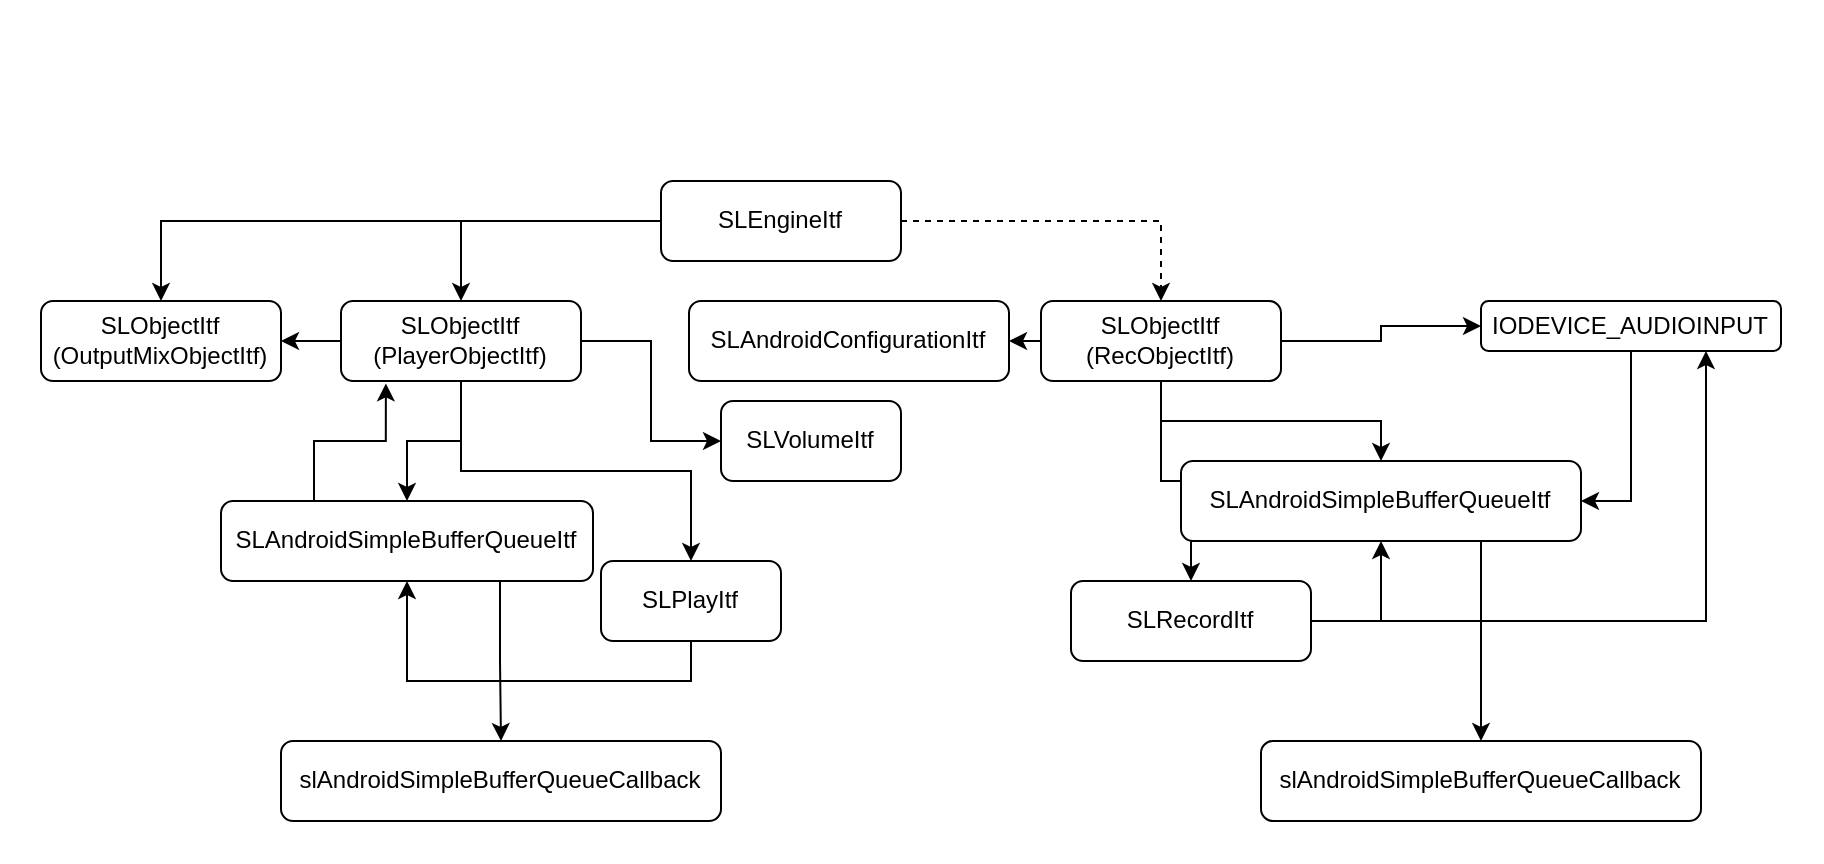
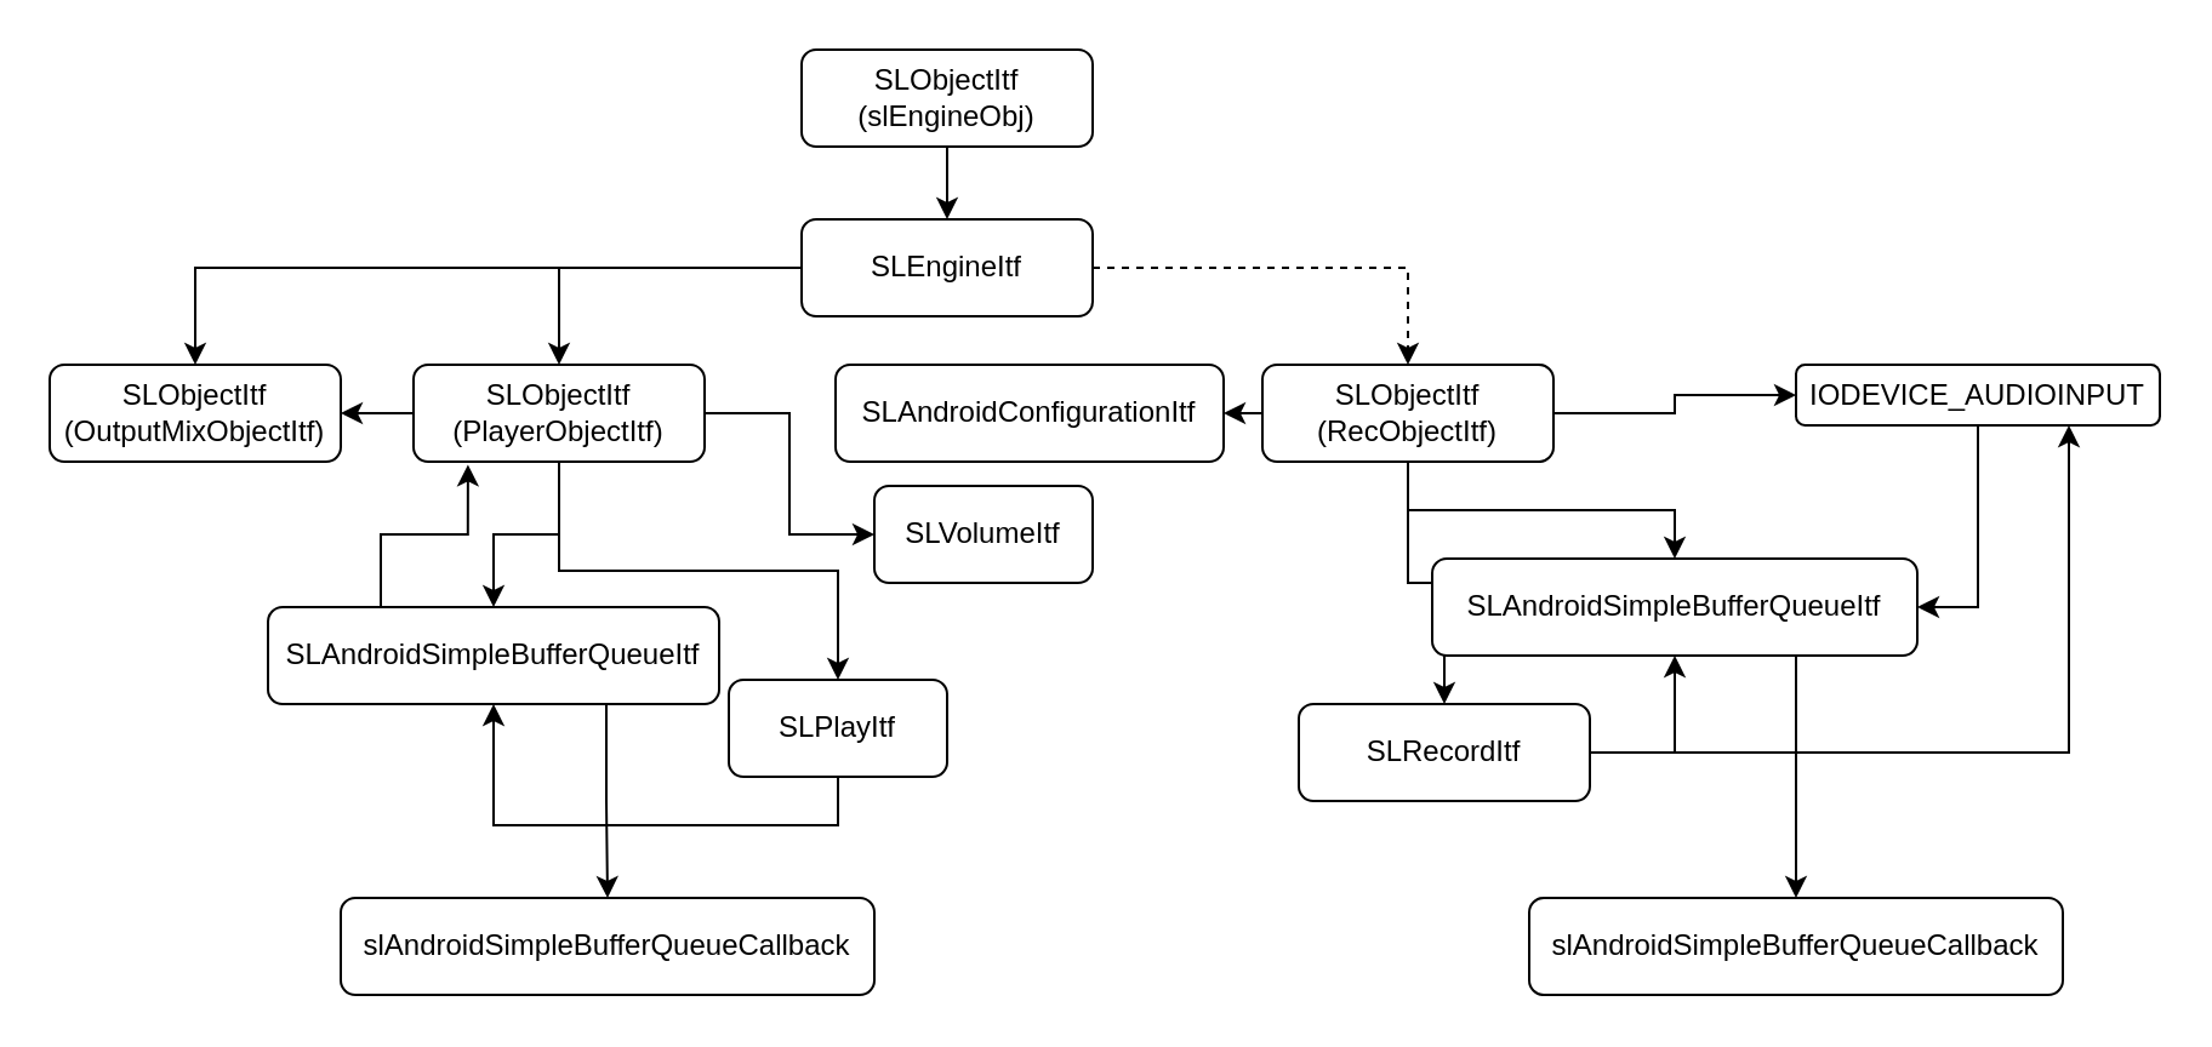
  <mxCell id="0" />
  <mxCell id="1" parent="0" />
+ <mxCell id="2" style="edgeStyle=orthogonalEdgeStyle;rounded=0;orthogonalLoop=1;jettySize=auto;html=1;exitX=0.5;exitY=1;exitDx=0;exitDy=0;entryX=0.5;entryY=0;entryDx=0;entryDy=0;" edge="1" parent="1" source="3" target="7"><mxGeometry relative="1" as="geometry" /></mxCell>
+ <mxCell id="3" value="SLObjectItf (slEngineObj)" style="rounded=1;whiteSpace=wrap;html=1;" vertex="1" parent="1"><mxGeometry x="330" y="20" width="120" height="40" as="geometry" /></mxCell>
  <mxCell id="4" style="edgeStyle=orthogonalEdgeStyle;rounded=0;orthogonalLoop=1;jettySize=auto;html=1;exitX=0;exitY=0.5;exitDx=0;exitDy=0;entryX=0.5;entryY=0;entryDx=0;entryDy=0;" edge="1" parent="1" source="7" target="8"><mxGeometry relative="1" as="geometry" /></mxCell>
  <mxCell id="5" style="edgeStyle=orthogonalEdgeStyle;rounded=0;orthogonalLoop=1;jettySize=auto;html=1;exitX=0;exitY=0.5;exitDx=0;exitDy=0;" edge="1" parent="1" source="7" target="13"><mxGeometry relative="1" as="geometry" /></mxCell>
  <mxCell id="6" style="edgeStyle=orthogonalEdgeStyle;rounded=0;orthogonalLoop=1;jettySize=auto;html=1;exitX=1;exitY=0.5;exitDx=0;exitDy=0;entryX=0.5;entryY=0;entryDx=0;entryDy=0;dashed=1;" edge="1" parent="1" source="7" target="24"><mxGeometry relative="1" as="geometry" /></mxCell>
  <mxCell id="7" value="SLEngineItf" style="rounded=1;whiteSpace=wrap;html=1;" vertex="1" parent="1"><mxGeometry x="330" y="90" width="120" height="40" as="geometry" /></mxCell>
  <mxCell id="8" value="SLObjectItf (OutputMixObjectItf)" style="rounded=1;whiteSpace=wrap;html=1;" vertex="1" parent="1"><mxGeometry x="20" y="150" width="120" height="40" as="geometry" /></mxCell>
  <mxCell id="9" style="edgeStyle=orthogonalEdgeStyle;rounded=0;orthogonalLoop=1;jettySize=auto;html=1;exitX=0.5;exitY=1;exitDx=0;exitDy=0;entryX=0.5;entryY=0;entryDx=0;entryDy=0;" edge="1" parent="1" source="13" target="15"><mxGeometry relative="1" as="geometry" /></mxCell>
  <mxCell id="10" style="edgeStyle=orthogonalEdgeStyle;rounded=0;orthogonalLoop=1;jettySize=auto;html=1;exitX=0.5;exitY=1;exitDx=0;exitDy=0;entryX=0.5;entryY=0;entryDx=0;entryDy=0;" edge="1" parent="1" source="13" target="18"><mxGeometry relative="1" as="geometry" /></mxCell>
  <mxCell id="11" style="edgeStyle=orthogonalEdgeStyle;rounded=0;orthogonalLoop=1;jettySize=auto;html=1;exitX=0;exitY=0.5;exitDx=0;exitDy=0;entryX=1;entryY=0.5;entryDx=0;entryDy=0;" edge="1" parent="1" source="13" target="8"><mxGeometry relative="1" as="geometry" /></mxCell>
  <mxCell id="12" style="edgeStyle=orthogonalEdgeStyle;rounded=0;orthogonalLoop=1;jettySize=auto;html=1;exitX=1;exitY=0.5;exitDx=0;exitDy=0;entryX=0;entryY=0.5;entryDx=0;entryDy=0;" edge="1" parent="1" source="13" target="34"><mxGeometry relative="1" as="geometry" /></mxCell>
  <mxCell id="13" value="SLObjectItf (PlayerObjectItf)" style="rounded=1;whiteSpace=wrap;html=1;" vertex="1" parent="1"><mxGeometry x="170" y="150" width="120" height="40" as="geometry" /></mxCell>
  <mxCell id="14" style="edgeStyle=orthogonalEdgeStyle;rounded=0;orthogonalLoop=1;jettySize=auto;html=1;exitX=0.5;exitY=1;exitDx=0;exitDy=0;entryX=0.5;entryY=1;entryDx=0;entryDy=0;" edge="1" parent="1" source="15" target="18"><mxGeometry relative="1" as="geometry" /></mxCell>
  <mxCell id="15" value="SLPlayItf" style="rounded=1;whiteSpace=wrap;html=1;" vertex="1" parent="1"><mxGeometry x="300" y="280" width="90" height="40" as="geometry" /></mxCell>
  <mxCell id="16" style="edgeStyle=orthogonalEdgeStyle;rounded=0;orthogonalLoop=1;jettySize=auto;html=1;exitX=0.25;exitY=0;exitDx=0;exitDy=0;entryX=0.187;entryY=1.03;entryDx=0;entryDy=0;entryPerimeter=0;" edge="1" parent="1" source="18" target="13"><mxGeometry relative="1" as="geometry" /></mxCell>
  <mxCell id="17" style="edgeStyle=orthogonalEdgeStyle;rounded=0;orthogonalLoop=1;jettySize=auto;html=1;exitX=0.75;exitY=1;exitDx=0;exitDy=0;entryX=0.5;entryY=0;entryDx=0;entryDy=0;" edge="1" parent="1" source="18" target="19"><mxGeometry relative="1" as="geometry" /></mxCell>
  <mxCell id="18" value="SLAndroidSimpleBufferQueueItf" style="rounded=1;whiteSpace=wrap;html=1;" vertex="1" parent="1"><mxGeometry x="110" y="250" width="186" height="40" as="geometry" /></mxCell>
  <mxCell id="19" value="slAndroidSimpleBufferQueueCallback" style="rounded=1;whiteSpace=wrap;html=1;" vertex="1" parent="1"><mxGeometry x="140" y="370" width="220" height="40" as="geometry" /></mxCell>
  <mxCell id="20" style="edgeStyle=orthogonalEdgeStyle;rounded=0;orthogonalLoop=1;jettySize=auto;html=1;exitX=0.5;exitY=1;exitDx=0;exitDy=0;entryX=0.5;entryY=0;entryDx=0;entryDy=0;" edge="1" parent="1" source="24" target="28"><mxGeometry relative="1" as="geometry" /></mxCell>
  <mxCell id="21" style="edgeStyle=orthogonalEdgeStyle;rounded=0;orthogonalLoop=1;jettySize=auto;html=1;exitX=0.5;exitY=1;exitDx=0;exitDy=0;" edge="1" parent="1" source="24" target="30"><mxGeometry relative="1" as="geometry" /></mxCell>
  <mxCell id="22" style="edgeStyle=orthogonalEdgeStyle;rounded=0;orthogonalLoop=1;jettySize=auto;html=1;exitX=0;exitY=0.5;exitDx=0;exitDy=0;entryX=1;entryY=0.5;entryDx=0;entryDy=0;" edge="1" parent="1" source="24" target="25"><mxGeometry relative="1" as="geometry" /></mxCell>
  <mxCell id="23" style="edgeStyle=orthogonalEdgeStyle;rounded=0;orthogonalLoop=1;jettySize=auto;html=1;exitX=1;exitY=0.5;exitDx=0;exitDy=0;entryX=0;entryY=0.5;entryDx=0;entryDy=0;" edge="1" parent="1" source="24" target="32"><mxGeometry relative="1" as="geometry" /></mxCell>
  <mxCell id="24" value="SLObjectItf (RecObjectItf)" style="rounded=1;whiteSpace=wrap;html=1;" vertex="1" parent="1"><mxGeometry x="520" y="150" width="120" height="40" as="geometry" /></mxCell>
  <mxCell id="25" value="SLAndroidConfigurationItf" style="rounded=1;whiteSpace=wrap;html=1;" vertex="1" parent="1"><mxGeometry x="344" y="150" width="160" height="40" as="geometry" /></mxCell>
  <mxCell id="26" style="edgeStyle=orthogonalEdgeStyle;rounded=0;orthogonalLoop=1;jettySize=auto;html=1;exitX=1;exitY=0.5;exitDx=0;exitDy=0;" edge="1" parent="1" source="28" target="30"><mxGeometry relative="1" as="geometry" /></mxCell>
  <mxCell id="27" style="edgeStyle=orthogonalEdgeStyle;rounded=0;orthogonalLoop=1;jettySize=auto;html=1;exitX=1;exitY=0.5;exitDx=0;exitDy=0;entryX=0.75;entryY=1;entryDx=0;entryDy=0;" edge="1" parent="1" source="28" target="32"><mxGeometry relative="1" as="geometry" /></mxCell>
  <mxCell id="28" value="SLRecordItf" style="rounded=1;whiteSpace=wrap;html=1;" vertex="1" parent="1"><mxGeometry x="535" y="290" width="120" height="40" as="geometry" /></mxCell>
  <mxCell id="29" style="edgeStyle=orthogonalEdgeStyle;rounded=0;orthogonalLoop=1;jettySize=auto;html=1;exitX=0.75;exitY=1;exitDx=0;exitDy=0;entryX=0.5;entryY=0;entryDx=0;entryDy=0;" edge="1" parent="1" source="30" target="33"><mxGeometry relative="1" as="geometry" /></mxCell>
  <mxCell id="30" value="SLAndroidSimpleBufferQueueItf" style="rounded=1;whiteSpace=wrap;html=1;" vertex="1" parent="1"><mxGeometry x="590" y="230" width="200" height="40" as="geometry" /></mxCell>
  <mxCell id="31" style="edgeStyle=orthogonalEdgeStyle;rounded=0;orthogonalLoop=1;jettySize=auto;html=1;exitX=0.5;exitY=1;exitDx=0;exitDy=0;entryX=1;entryY=0.5;entryDx=0;entryDy=0;" edge="1" parent="1" source="32" target="30"><mxGeometry relative="1" as="geometry" /></mxCell>
  <mxCell id="32" value="IODEVICE_AUDIOINPUT" style="rounded=1;whiteSpace=wrap;html=1;" vertex="1" parent="1"><mxGeometry x="740" y="150" width="150" height="25" as="geometry" /></mxCell>
  <mxCell id="33" value="slAndroidSimpleBufferQueueCallback" style="rounded=1;whiteSpace=wrap;html=1;" vertex="1" parent="1"><mxGeometry x="630" y="370" width="220" height="40" as="geometry" /></mxCell>
  <mxCell id="34" value="SLVolumeItf" style="rounded=1;whiteSpace=wrap;html=1;" vertex="1" parent="1"><mxGeometry x="360" y="200" width="90" height="40" as="geometry" /></mxCell>
